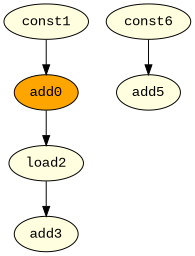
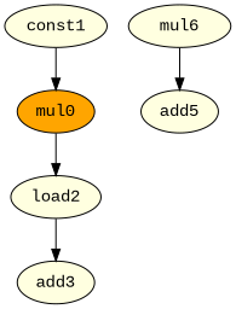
  digraph {
    fontname="Liberation Mono"
    node [fillcolor=lightyellow fontname="Liberation Mono" level=2 opcode=add style=filled]
    edge [fontname="Liberation Mono" operand=0]
-   mul0 [fillcolor=orange opcode=mul label=add0]
+   mul0 [fillcolor=orange opcode=mul]
    load2 [level=3 opcode=load]
    add3 [level=3]
    const1 [opcode=const]
    add5 [level=1]
-   const6 [level=1 opcode=const]
+   const6 [level=1 opcode=const label=mul6]
    mul0 -> load2
    load2 -> add3
    const1 -> mul0
    const6 -> add5 [operand=1]
  }
